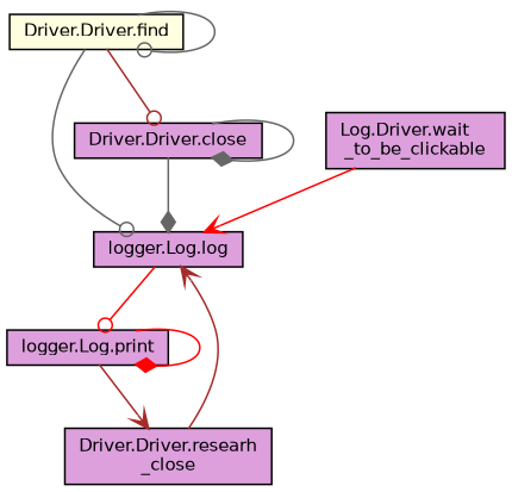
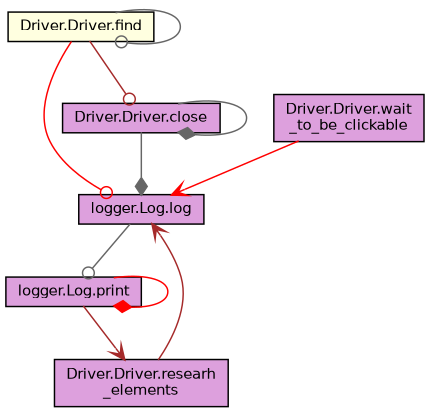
  digraph {
    rankdir=TB
    node [color=black fillcolor=plum fontname=Helvetica fontsize=10 shape=record style=filled]
    edge [arrowhead=odot color=gray40 fontname=Helvetica fontsize=10 labelfontname=Helvetica labelfontsize=10 style=solid]
    n1 [fillcolor=lightyellow height=0.2 label="Driver.Driver.find" width=0.4]
    n2 [height=0.2 label="logger.Log.log" width=0.4]
    n3 [height=0.2 label="Driver.Driver.close" width=0.4]
    n4 [height=0.2 label="logger.Log.print" width=0.4]
-   n5 [height=0.2 label="Log.Driver.wait\l_to_be_clickable" width=0.4]
-   n6 [height=0.2 label="Driver.Driver.researh\l_close" width=0.4]
+   n5 [height=0.2 label="Driver.Driver.wait\l_to_be_clickable" width=0.4]
+   n6 [height=0.2 label="Driver.Driver.researh\l_elements" width=0.4]
    n1 -> n1
-   n1 -> n2
+   n1 -> n2 [color=red]
    n1 -> n3 [color=brown]
-   n2 -> n4 [color=red]
+   n2 -> n4
    n3 -> n2 [arrowhead=diamond]
    n3 -> n3 [arrowhead=diamond]
    n4 -> n4 [arrowhead=diamond color=red]
    n4 -> n6 [arrowhead=vee color=brown]
    n5 -> n2 [arrowhead=vee color=red]
    n6 -> n2 [arrowhead=vee color=brown]
  }
